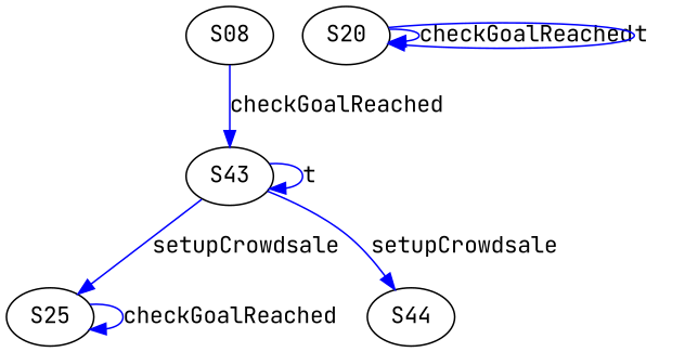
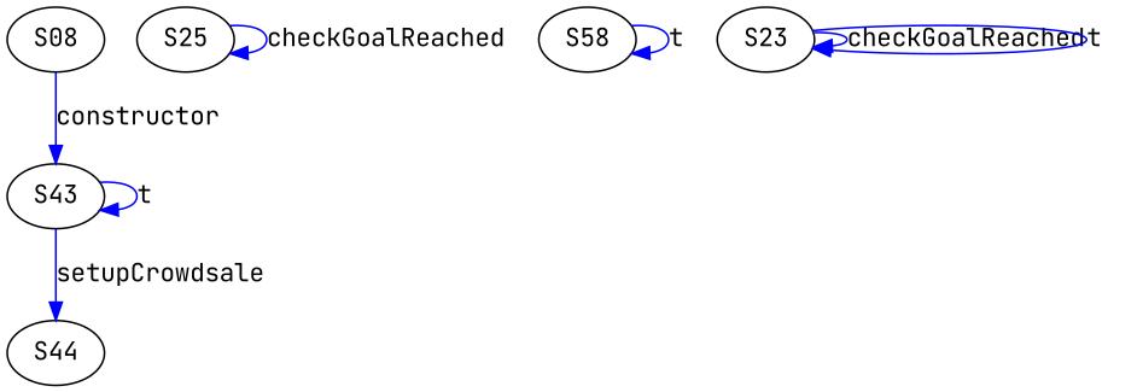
  digraph {
    fontname="JetBrains Mono"
    node [fontname="JetBrains Mono"]
    edge [color=blue fontname="JetBrains Mono"]
    n1 [label=S43]
    S25
    S44
-   S23 [label=S20]
+   S58
+   S23
    n6 [label=S08]
    n1 -> n1 [label=t]
-   n1 -> S25 [label=setupCrowdsale]
    n1 -> S44 [label=setupCrowdsale]
    S25 -> S25 [label=checkGoalReached]
+   S58 -> S58 [label=t]
    S23 -> S23 [label=checkGoalReached]
    S23 -> S23 [label=t]
-   n6 -> n1 [label=checkGoalReached]
+   n6 -> n1 [label=constructor]
  }
